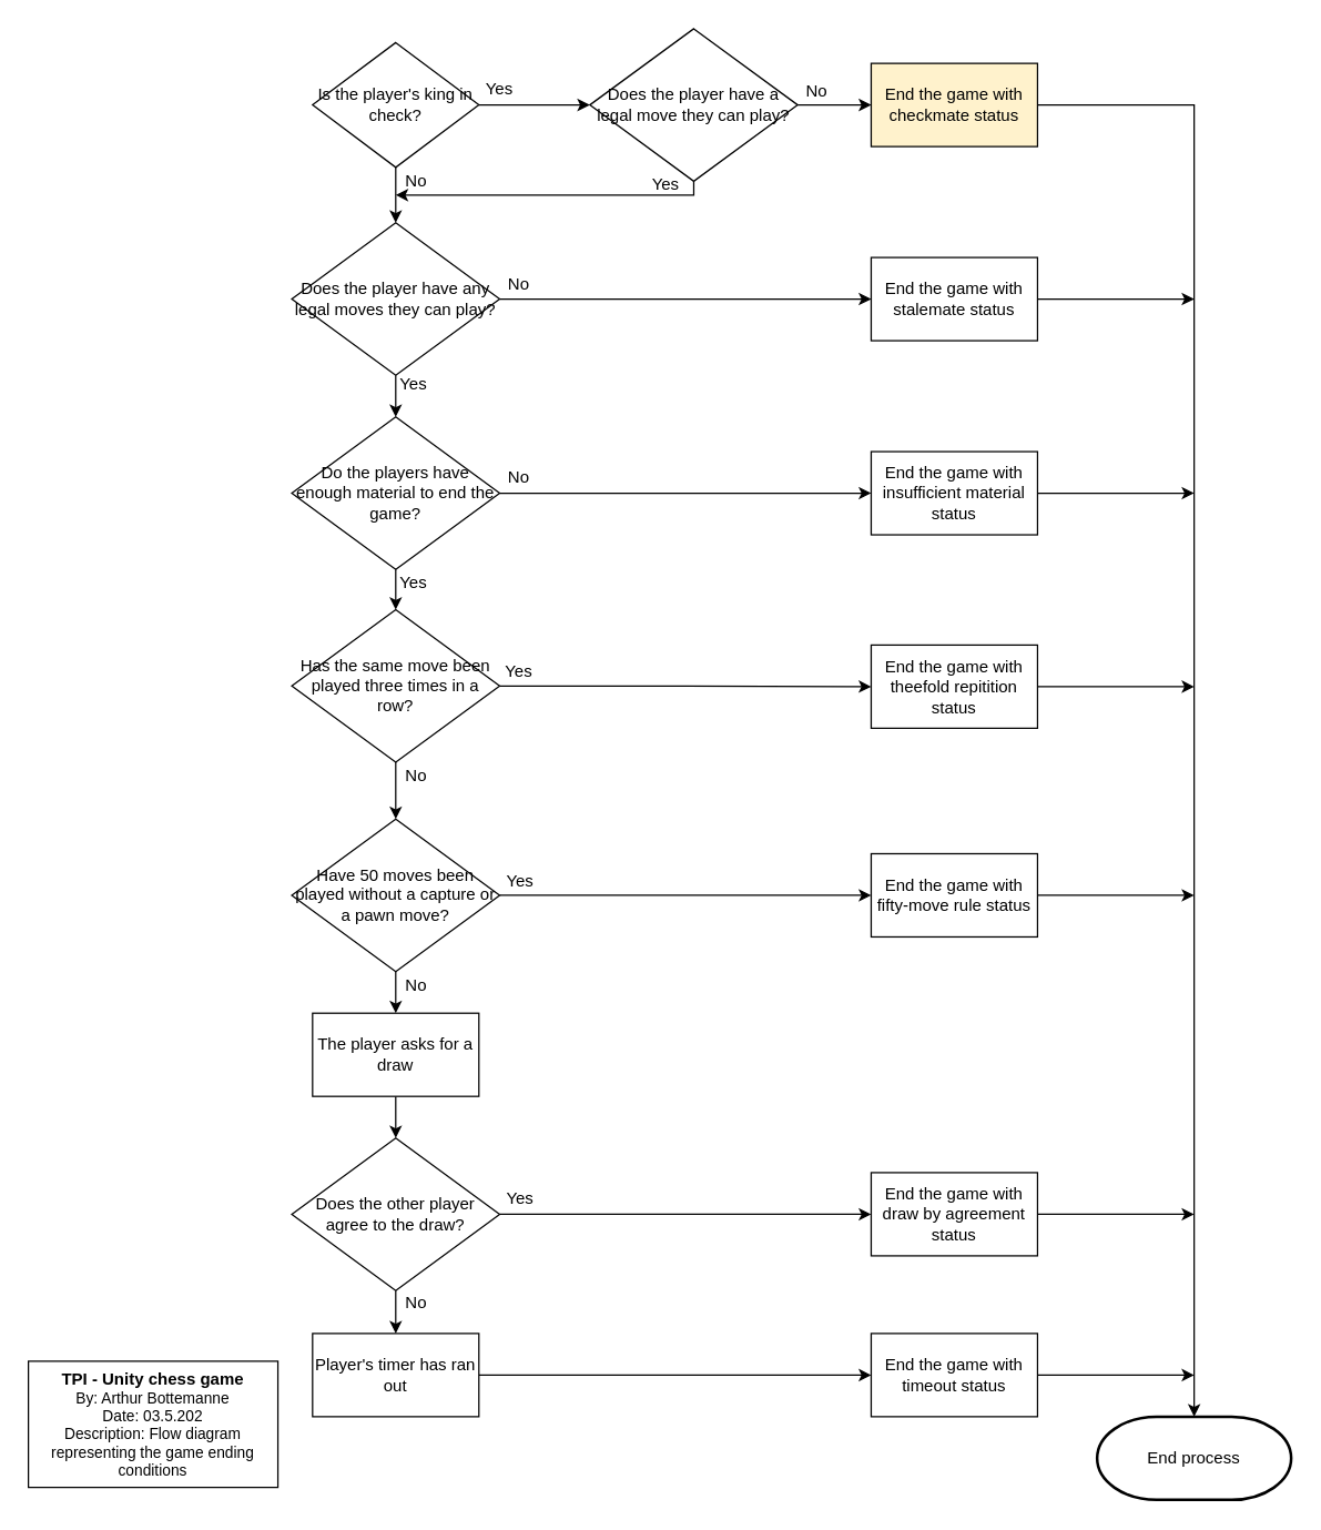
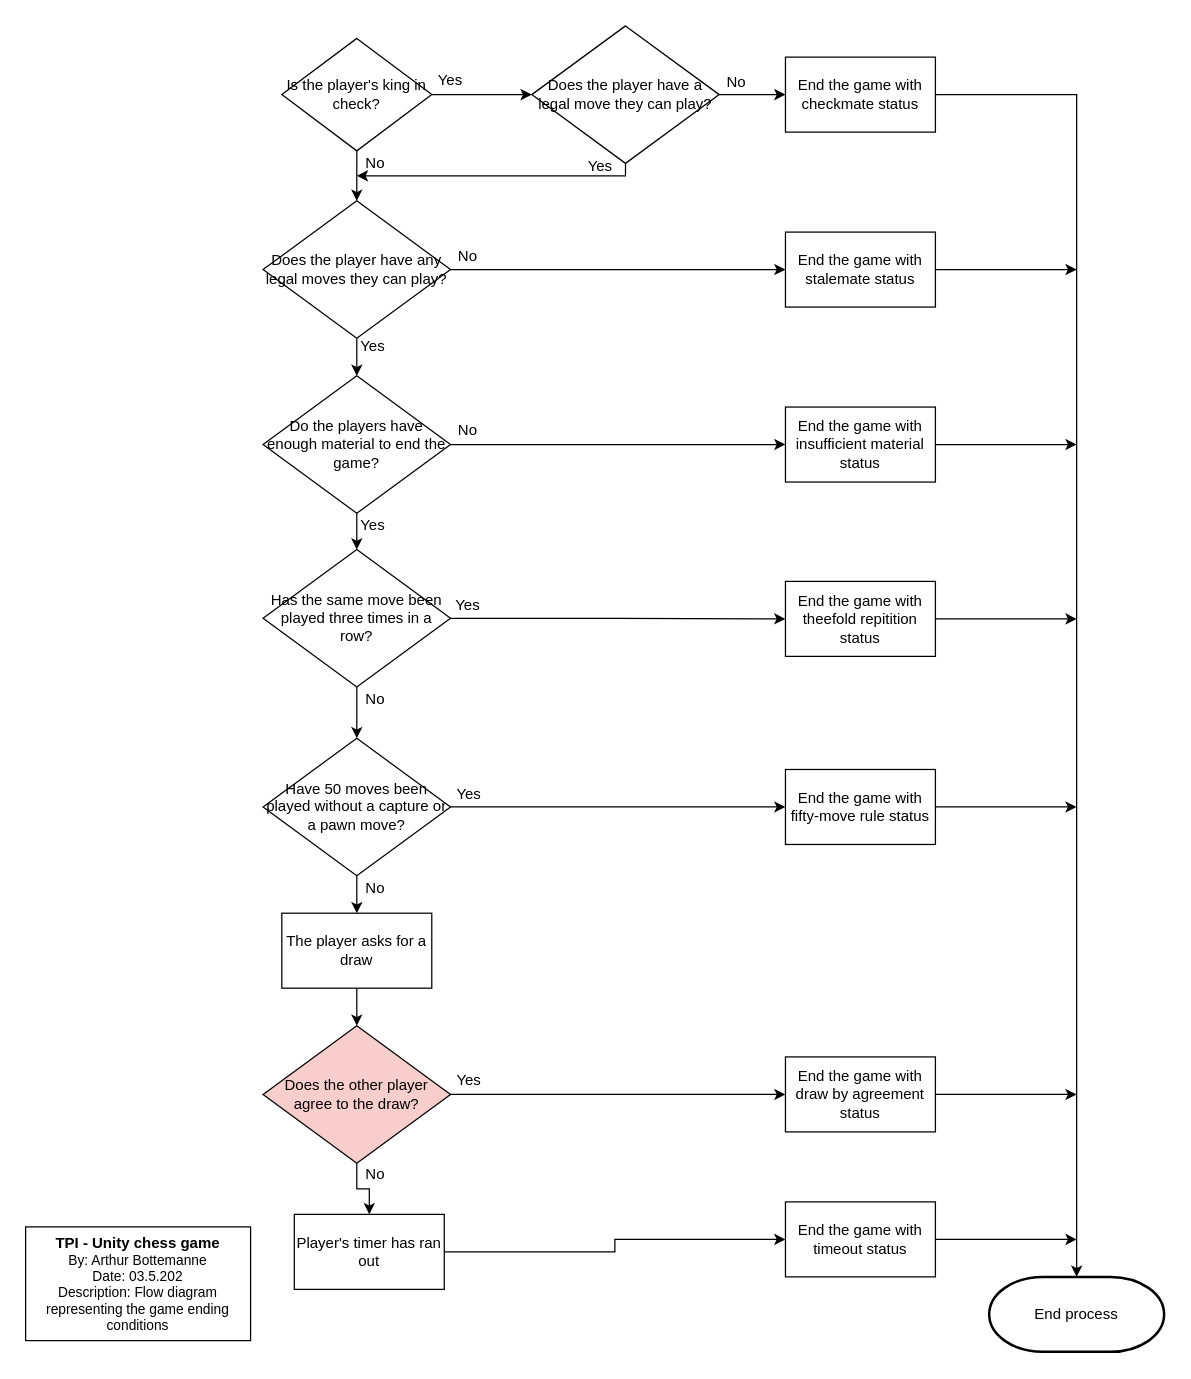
  <mxCell id="0" />
  <mxCell id="1" parent="0" />
  <mxCell id="2" value="Yes" style="text;strokeColor=none;align=center;fillColor=none;html=1;verticalAlign=middle;whiteSpace=wrap;rounded=0;" parent="1" vertex="1"><mxGeometry x="345" y="54" width="30" height="20" as="geometry" /></mxCell>
  <mxCell id="3" value="No" style="text;strokeColor=none;align=center;fillColor=none;html=1;verticalAlign=middle;whiteSpace=wrap;rounded=0;" parent="1" vertex="1"><mxGeometry x="285" y="120" width="30" height="20" as="geometry" /></mxCell>
  <mxCell id="4" value="Yes" style="text;strokeColor=none;align=center;fillColor=none;html=1;verticalAlign=middle;whiteSpace=wrap;rounded=0;" parent="1" vertex="1"><mxGeometry x="283" y="267" width="30" height="20" as="geometry" /></mxCell>
  <mxCell id="5" style="edgeStyle=orthogonalEdgeStyle;rounded=0;orthogonalLoop=1;jettySize=auto;html=1;entryX=0.5;entryY=0;entryDx=0;entryDy=0;" parent="1" source="7" target="13" edge="1"><mxGeometry relative="1" as="geometry" /></mxCell>
  <mxCell id="6" value="" style="edgeStyle=orthogonalEdgeStyle;rounded=0;orthogonalLoop=1;jettySize=auto;html=1;" parent="1" source="7" target="10" edge="1"><mxGeometry relative="1" as="geometry" /></mxCell>
  <mxCell id="7" value="Is the player's king in check?" style="rhombus;whiteSpace=wrap;html=1;rounded=0;" parent="1" vertex="1"><mxGeometry x="225" y="30" width="120" height="90" as="geometry" /></mxCell>
  <mxCell id="8" style="edgeStyle=orthogonalEdgeStyle;rounded=0;orthogonalLoop=1;jettySize=auto;html=1;" parent="1" source="10" edge="1"><mxGeometry relative="1" as="geometry"><mxPoint x="285" y="140" as="targetPoint" /><Array as="points"><mxPoint x="500" y="140" /></Array></mxGeometry></mxCell>
  <mxCell id="9" value="" style="edgeStyle=orthogonalEdgeStyle;rounded=0;orthogonalLoop=1;jettySize=auto;html=1;" parent="1" source="10" target="35" edge="1"><mxGeometry relative="1" as="geometry" /></mxCell>
  <mxCell id="10" value="Does the player have a legal move they can play?" style="rhombus;whiteSpace=wrap;html=1;rounded=0;" parent="1" vertex="1"><mxGeometry x="425" y="20" width="150" height="110" as="geometry" /></mxCell>
  <mxCell id="11" style="edgeStyle=orthogonalEdgeStyle;rounded=0;orthogonalLoop=1;jettySize=auto;html=1;entryX=0.5;entryY=0;entryDx=0;entryDy=0;" parent="1" source="13" target="16" edge="1"><mxGeometry relative="1" as="geometry" /></mxCell>
  <mxCell id="12" value="" style="edgeStyle=orthogonalEdgeStyle;rounded=0;orthogonalLoop=1;jettySize=auto;html=1;" parent="1" source="13" target="38" edge="1"><mxGeometry relative="1" as="geometry" /></mxCell>
  <mxCell id="13" value="Does the player have any legal moves they can play?" style="rhombus;whiteSpace=wrap;html=1;rounded=0;" parent="1" vertex="1"><mxGeometry x="210" y="160" width="150" height="110" as="geometry" /></mxCell>
  <mxCell id="14" style="edgeStyle=orthogonalEdgeStyle;rounded=0;orthogonalLoop=1;jettySize=auto;html=1;entryX=0.5;entryY=0;entryDx=0;entryDy=0;" parent="1" source="16" target="19" edge="1"><mxGeometry relative="1" as="geometry" /></mxCell>
  <mxCell id="15" value="" style="edgeStyle=orthogonalEdgeStyle;rounded=0;orthogonalLoop=1;jettySize=auto;html=1;" parent="1" source="16" target="41" edge="1"><mxGeometry relative="1" as="geometry" /></mxCell>
  <mxCell id="16" value="Do the players have enough material to end the game?" style="rhombus;whiteSpace=wrap;html=1;rounded=0;" parent="1" vertex="1"><mxGeometry x="210" y="300" width="150" height="110" as="geometry" /></mxCell>
  <mxCell id="17" style="edgeStyle=orthogonalEdgeStyle;rounded=0;orthogonalLoop=1;jettySize=auto;html=1;entryX=0.5;entryY=0;entryDx=0;entryDy=0;" parent="1" source="19" target="22" edge="1"><mxGeometry relative="1" as="geometry" /></mxCell>
  <mxCell id="18" value="" style="edgeStyle=orthogonalEdgeStyle;rounded=0;orthogonalLoop=1;jettySize=auto;html=1;" parent="1" source="19" target="43" edge="1"><mxGeometry relative="1" as="geometry" /></mxCell>
  <mxCell id="19" value="Has the same move been played three times in a row?" style="rhombus;whiteSpace=wrap;html=1;rounded=0;" parent="1" vertex="1"><mxGeometry x="210" y="439" width="150" height="110" as="geometry" /></mxCell>
  <mxCell id="20" value="" style="edgeStyle=orthogonalEdgeStyle;rounded=0;orthogonalLoop=1;jettySize=auto;html=1;" parent="1" source="22" target="24" edge="1"><mxGeometry relative="1" as="geometry" /></mxCell>
  <mxCell id="21" value="" style="edgeStyle=orthogonalEdgeStyle;rounded=0;orthogonalLoop=1;jettySize=auto;html=1;" parent="1" source="22" target="45" edge="1"><mxGeometry relative="1" as="geometry" /></mxCell>
  <mxCell id="22" value="Have 50 moves been played without a capture or a pawn move?" style="rhombus;whiteSpace=wrap;html=1;rounded=0;" parent="1" vertex="1"><mxGeometry x="210" y="590" width="150" height="110" as="geometry" /></mxCell>
  <mxCell id="23" value="" style="edgeStyle=orthogonalEdgeStyle;rounded=0;orthogonalLoop=1;jettySize=auto;html=1;" parent="1" source="24" target="27" edge="1"><mxGeometry relative="1" as="geometry" /></mxCell>
  <mxCell id="24" value="The player asks for a draw" style="whiteSpace=wrap;html=1;rounded=0;" parent="1" vertex="1"><mxGeometry x="225" y="730" width="120" height="60" as="geometry" /></mxCell>
  <mxCell id="25" value="" style="edgeStyle=orthogonalEdgeStyle;rounded=0;orthogonalLoop=1;jettySize=auto;html=1;" parent="1" source="27" target="31" edge="1"><mxGeometry relative="1" as="geometry" /></mxCell>
  <mxCell id="26" value="" style="edgeStyle=orthogonalEdgeStyle;rounded=0;orthogonalLoop=1;jettySize=auto;html=1;" parent="1" source="27" target="29" edge="1"><mxGeometry relative="1" as="geometry" /></mxCell>
- <mxCell id="27" value="Does the other player agree to the draw?" style="rhombus;whiteSpace=wrap;html=1;rounded=0;" parent="1" vertex="1"><mxGeometry x="210" y="820" width="150" height="110" as="geometry" /></mxCell>
+ <mxCell id="27" value="Does the other player agree to the draw?" style="rhombus;whiteSpace=wrap;html=1;rounded=0;fillColor=#f8cecc;" parent="1" vertex="1"><mxGeometry x="210" y="820" width="150" height="110" as="geometry" /></mxCell>
  <mxCell id="28" style="edgeStyle=orthogonalEdgeStyle;rounded=0;orthogonalLoop=1;jettySize=auto;html=1;" parent="1" source="29" edge="1"><mxGeometry relative="1" as="geometry"><mxPoint x="861" y="875" as="targetPoint" /></mxGeometry></mxCell>
  <mxCell id="29" value="End the game with draw by agreement status" style="whiteSpace=wrap;html=1;rounded=0;" parent="1" vertex="1"><mxGeometry x="628" y="845" width="120" height="60" as="geometry" /></mxCell>
  <mxCell id="30" value="" style="edgeStyle=orthogonalEdgeStyle;rounded=0;orthogonalLoop=1;jettySize=auto;html=1;" parent="1" source="31" target="33" edge="1"><mxGeometry relative="1" as="geometry" /></mxCell>
- <mxCell id="31" value="Player's timer has ran out" style="whiteSpace=wrap;html=1;rounded=0;" parent="1" vertex="1"><mxGeometry x="225" y="961" width="120" height="60" as="geometry" /></mxCell>
+ <mxCell id="31" value="Player's timer has ran out" style="whiteSpace=wrap;html=1;rounded=0;" parent="1" vertex="1"><mxGeometry x="235" y="971" width="120" height="60" as="geometry" /></mxCell>
  <mxCell id="32" style="edgeStyle=orthogonalEdgeStyle;rounded=0;orthogonalLoop=1;jettySize=auto;html=1;" parent="1" source="33" edge="1"><mxGeometry relative="1" as="geometry"><mxPoint x="861" y="991" as="targetPoint" /></mxGeometry></mxCell>
  <mxCell id="33" value="End the game with timeout status" style="whiteSpace=wrap;html=1;rounded=0;" parent="1" vertex="1"><mxGeometry x="628" y="961" width="120" height="60" as="geometry" /></mxCell>
  <mxCell id="34" value="Yes" style="text;strokeColor=none;align=center;fillColor=none;html=1;verticalAlign=middle;whiteSpace=wrap;rounded=0;" parent="1" vertex="1"><mxGeometry x="465" y="123" width="30" height="20" as="geometry" /></mxCell>
- <mxCell id="35" value="End the game with checkmate status" style="whiteSpace=wrap;html=1;rounded=0;fillColor=#fff2cc;" parent="1" vertex="1"><mxGeometry x="628" y="45" width="120" height="60" as="geometry" /></mxCell>
+ <mxCell id="35" value="End the game with checkmate status" style="whiteSpace=wrap;html=1;rounded=0;" parent="1" vertex="1"><mxGeometry x="628" y="45" width="120" height="60" as="geometry" /></mxCell>
  <mxCell id="36" value="No" style="text;strokeColor=none;align=center;fillColor=none;html=1;verticalAlign=middle;whiteSpace=wrap;rounded=0;" parent="1" vertex="1"><mxGeometry x="574" y="55" width="30" height="20" as="geometry" /></mxCell>
  <mxCell id="37" style="edgeStyle=orthogonalEdgeStyle;rounded=0;orthogonalLoop=1;jettySize=auto;html=1;" parent="1" source="38" edge="1"><mxGeometry relative="1" as="geometry"><mxPoint x="861" y="215" as="targetPoint" /></mxGeometry></mxCell>
  <mxCell id="38" value="End the game with stalemate status" style="whiteSpace=wrap;html=1;rounded=0;" parent="1" vertex="1"><mxGeometry x="628" y="185" width="120" height="60" as="geometry" /></mxCell>
  <mxCell id="39" value="No" style="text;strokeColor=none;align=center;fillColor=none;html=1;verticalAlign=middle;whiteSpace=wrap;rounded=0;" parent="1" vertex="1"><mxGeometry x="359" y="195" width="30" height="20" as="geometry" /></mxCell>
  <mxCell id="40" style="edgeStyle=orthogonalEdgeStyle;rounded=0;orthogonalLoop=1;jettySize=auto;html=1;" parent="1" source="41" edge="1"><mxGeometry relative="1" as="geometry"><mxPoint x="861" y="355" as="targetPoint" /></mxGeometry></mxCell>
  <mxCell id="41" value="End the game with insufficient material status" style="whiteSpace=wrap;html=1;rounded=0;" parent="1" vertex="1"><mxGeometry x="628" y="325" width="120" height="60" as="geometry" /></mxCell>
  <mxCell id="42" style="edgeStyle=orthogonalEdgeStyle;rounded=0;orthogonalLoop=1;jettySize=auto;html=1;" parent="1" source="43" edge="1"><mxGeometry relative="1" as="geometry"><mxPoint x="861" y="494.5" as="targetPoint" /></mxGeometry></mxCell>
  <mxCell id="43" value="End the game with theefold repitition status" style="whiteSpace=wrap;html=1;rounded=0;" parent="1" vertex="1"><mxGeometry x="628" y="464.5" width="120" height="60" as="geometry" /></mxCell>
  <mxCell id="44" style="edgeStyle=orthogonalEdgeStyle;rounded=0;orthogonalLoop=1;jettySize=auto;html=1;" parent="1" source="45" edge="1"><mxGeometry relative="1" as="geometry"><mxPoint x="861" y="645" as="targetPoint" /></mxGeometry></mxCell>
  <mxCell id="45" value="End the game with fifty-move rule status" style="whiteSpace=wrap;html=1;rounded=0;" parent="1" vertex="1"><mxGeometry x="628" y="615" width="120" height="60" as="geometry" /></mxCell>
  <mxCell id="46" value="End process" style="strokeWidth=2;html=1;shape=mxgraph.flowchart.terminator;whiteSpace=wrap;" parent="1" vertex="1"><mxGeometry x="791" y="1021" width="140" height="60" as="geometry" /></mxCell>
  <mxCell id="47" style="edgeStyle=orthogonalEdgeStyle;rounded=0;orthogonalLoop=1;jettySize=auto;html=1;entryX=0.5;entryY=0;entryDx=0;entryDy=0;entryPerimeter=0;" parent="1" source="35" target="46" edge="1"><mxGeometry relative="1" as="geometry" /></mxCell>
  <mxCell id="48" value="Yes" style="text;strokeColor=none;align=center;fillColor=none;html=1;verticalAlign=middle;whiteSpace=wrap;rounded=0;" parent="1" vertex="1"><mxGeometry x="283" y="410" width="30" height="20" as="geometry" /></mxCell>
  <mxCell id="49" value="No" style="text;strokeColor=none;align=center;fillColor=none;html=1;verticalAlign=middle;whiteSpace=wrap;rounded=0;" parent="1" vertex="1"><mxGeometry x="359" y="334" width="30" height="20" as="geometry" /></mxCell>
  <mxCell id="50" value="Yes" style="text;strokeColor=none;align=center;fillColor=none;html=1;verticalAlign=middle;whiteSpace=wrap;rounded=0;" parent="1" vertex="1"><mxGeometry x="359" y="474" width="30" height="20" as="geometry" /></mxCell>
  <mxCell id="51" value="Yes" style="text;strokeColor=none;align=center;fillColor=none;html=1;verticalAlign=middle;whiteSpace=wrap;rounded=0;" parent="1" vertex="1"><mxGeometry x="360" y="625" width="30" height="20" as="geometry" /></mxCell>
  <mxCell id="52" value="Yes" style="text;strokeColor=none;align=center;fillColor=none;html=1;verticalAlign=middle;whiteSpace=wrap;rounded=0;" parent="1" vertex="1"><mxGeometry x="360" y="854" width="30" height="20" as="geometry" /></mxCell>
  <mxCell id="53" value="No" style="text;strokeColor=none;align=center;fillColor=none;html=1;verticalAlign=middle;whiteSpace=wrap;rounded=0;" parent="1" vertex="1"><mxGeometry x="285" y="549" width="30" height="20" as="geometry" /></mxCell>
  <mxCell id="54" value="No" style="text;strokeColor=none;align=center;fillColor=none;html=1;verticalAlign=middle;whiteSpace=wrap;rounded=0;" parent="1" vertex="1"><mxGeometry x="285" y="700" width="30" height="20" as="geometry" /></mxCell>
  <mxCell id="55" value="No" style="text;strokeColor=none;align=center;fillColor=none;html=1;verticalAlign=middle;whiteSpace=wrap;rounded=0;" parent="1" vertex="1"><mxGeometry x="285" y="929" width="30" height="20" as="geometry" /></mxCell>
  <mxCell id="56" value="&lt;b&gt;TPI - Unity chess game&lt;/b&gt;&lt;div style=&quot;font-size: 11px;&quot;&gt;&lt;font style=&quot;font-size: 11px;&quot;&gt;By: Arthur Bottemanne&lt;/font&gt;&lt;/div&gt;&lt;div style=&quot;font-size: 11px;&quot;&gt;&lt;font style=&quot;font-size: 11px;&quot;&gt;Date: 03.5.202&lt;/font&gt;&lt;/div&gt;&lt;div style=&quot;font-size: 11px;&quot;&gt;&lt;font style=&quot;font-size: 11px;&quot;&gt;Description: Flow diagram representing the game ending conditions&lt;/font&gt;&lt;/div&gt;" style="rounded=0;whiteSpace=wrap;html=1;" parent="1" vertex="1"><mxGeometry x="20" y="981" width="180" height="91" as="geometry" /></mxCell>
